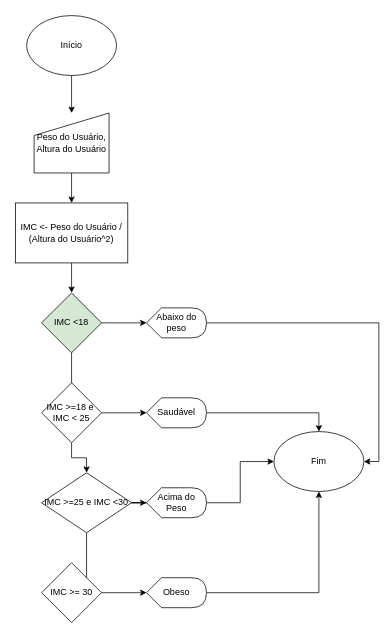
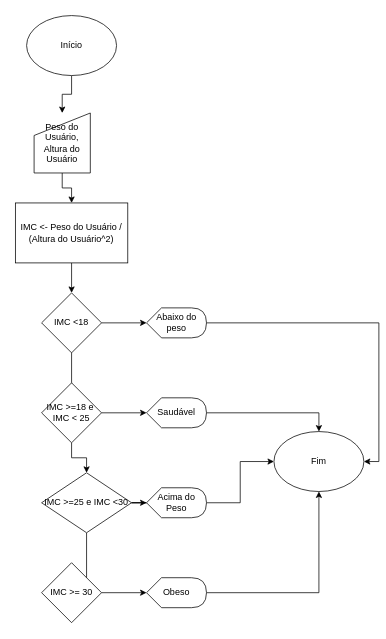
  <mxCell id="0" />
  <mxCell id="1" parent="0" />
  <mxCell id="2" value="" style="edgeStyle=orthogonalEdgeStyle;rounded=0;orthogonalLoop=1;jettySize=auto;html=1;" edge="1" parent="1" source="3" target="5"><mxGeometry relative="1" as="geometry" /></mxCell>
  <mxCell id="3" value="Início" style="ellipse;whiteSpace=wrap;html=1;" vertex="1" parent="1"><mxGeometry x="35" y="20" width="120" height="80" as="geometry" /></mxCell>
  <mxCell id="4" value="" style="edgeStyle=orthogonalEdgeStyle;rounded=0;orthogonalLoop=1;jettySize=auto;html=1;" edge="1" parent="1" source="5" target="7"><mxGeometry relative="1" as="geometry" /></mxCell>
- <mxCell id="5" value="Peso do Usuário,&lt;br&gt;Altura do Usuário" style="shape=manualInput;whiteSpace=wrap;html=1;" vertex="1" parent="1"><mxGeometry x="45" y="150" width="100" height="80" as="geometry" /></mxCell>
+ <mxCell id="5" value="Peso do Usuário,&lt;br&gt;Altura do Usuário" style="shape=manualInput;whiteSpace=wrap;html=1;" vertex="1" parent="1"><mxGeometry x="45" y="150" width="75" height="80" as="geometry" /></mxCell>
  <mxCell id="6" value="" style="edgeStyle=orthogonalEdgeStyle;rounded=0;orthogonalLoop=1;jettySize=auto;html=1;" edge="1" parent="1" source="7" target="10"><mxGeometry relative="1" as="geometry" /></mxCell>
  <mxCell id="7" value="IMC &amp;lt;- Peso do Usuário / (Altura do Usuário^2)" style="whiteSpace=wrap;html=1;" vertex="1" parent="1"><mxGeometry x="20" y="270" width="150" height="80" as="geometry" /></mxCell>
  <mxCell id="8" value="" style="edgeStyle=orthogonalEdgeStyle;rounded=0;orthogonalLoop=1;jettySize=auto;html=1;" edge="1" parent="1" source="10" target="12"><mxGeometry relative="1" as="geometry" /></mxCell>
  <mxCell id="9" value="" style="edgeStyle=orthogonalEdgeStyle;rounded=0;orthogonalLoop=1;jettySize=auto;html=1;" edge="1" parent="1" source="10"><mxGeometry relative="1" as="geometry"><mxPoint x="95" y="550" as="targetPoint" /></mxGeometry></mxCell>
- <mxCell id="10" value="IMC &amp;lt;18" style="rhombus;whiteSpace=wrap;html=1;fillColor=#d5e8d4;" vertex="1" parent="1"><mxGeometry x="55" y="390" width="80" height="80" as="geometry" /></mxCell>
+ <mxCell id="10" value="IMC &amp;lt;18" style="rhombus;whiteSpace=wrap;html=1;" vertex="1" parent="1"><mxGeometry x="55" y="390" width="80" height="80" as="geometry" /></mxCell>
  <mxCell id="11" style="edgeStyle=orthogonalEdgeStyle;rounded=0;orthogonalLoop=1;jettySize=auto;html=1;entryX=1;entryY=0.5;entryDx=0;entryDy=0;" edge="1" parent="1" source="12" target="27"><mxGeometry relative="1" as="geometry" /></mxCell>
  <mxCell id="12" value="Abaixo do peso" style="shape=display;whiteSpace=wrap;html=1;" vertex="1" parent="1"><mxGeometry x="195" y="410" width="80" height="40" as="geometry" /></mxCell>
  <mxCell id="13" value="" style="edgeStyle=orthogonalEdgeStyle;rounded=0;orthogonalLoop=1;jettySize=auto;html=1;" edge="1" parent="1" source="15" target="18"><mxGeometry relative="1" as="geometry" /></mxCell>
  <mxCell id="14" style="edgeStyle=orthogonalEdgeStyle;rounded=0;orthogonalLoop=1;jettySize=auto;html=1;entryX=0;entryY=0.5;entryDx=0;entryDy=0;entryPerimeter=0;" edge="1" parent="1" source="15" target="24"><mxGeometry relative="1" as="geometry" /></mxCell>
  <mxCell id="15" value="IMC &amp;gt;=18 e&amp;nbsp;&lt;br&gt;IMC &amp;lt; 25" style="rhombus;whiteSpace=wrap;html=1;" vertex="1" parent="1"><mxGeometry x="55" y="510" width="80" height="80" as="geometry" /></mxCell>
  <mxCell id="16" value="" style="edgeStyle=orthogonalEdgeStyle;rounded=0;orthogonalLoop=1;jettySize=auto;html=1;" edge="1" parent="1" source="18" target="20"><mxGeometry relative="1" as="geometry" /></mxCell>
  <mxCell id="17" value="" style="edgeStyle=orthogonalEdgeStyle;rounded=0;orthogonalLoop=1;jettySize=auto;html=1;" edge="1" parent="1" source="18"><mxGeometry relative="1" as="geometry"><mxPoint x="95" y="830" as="targetPoint" /></mxGeometry></mxCell>
  <mxCell id="18" value="IMC &amp;gt;=25 e IMC &amp;lt;30" style="rhombus;whiteSpace=wrap;html=1;" vertex="1" parent="1"><mxGeometry x="55" y="630" width="120" height="80" as="geometry" /></mxCell>
  <mxCell id="19" style="edgeStyle=orthogonalEdgeStyle;rounded=0;orthogonalLoop=1;jettySize=auto;html=1;entryX=0;entryY=0.5;entryDx=0;entryDy=0;" edge="1" parent="1" source="20" target="27"><mxGeometry relative="1" as="geometry" /></mxCell>
  <mxCell id="20" value="Acima do Peso" style="shape=display;whiteSpace=wrap;html=1;" vertex="1" parent="1"><mxGeometry x="195" y="650" width="80" height="40" as="geometry" /></mxCell>
  <mxCell id="21" style="edgeStyle=orthogonalEdgeStyle;rounded=0;orthogonalLoop=1;jettySize=auto;html=1;entryX=0;entryY=0.5;entryDx=0;entryDy=0;entryPerimeter=0;" edge="1" parent="1" source="22" target="26"><mxGeometry relative="1" as="geometry" /></mxCell>
  <mxCell id="22" value="IMC &amp;gt;= 30" style="rhombus;whiteSpace=wrap;html=1;" vertex="1" parent="1"><mxGeometry x="55" y="750" width="80" height="80" as="geometry" /></mxCell>
  <mxCell id="23" style="edgeStyle=orthogonalEdgeStyle;rounded=0;orthogonalLoop=1;jettySize=auto;html=1;entryX=0.5;entryY=0;entryDx=0;entryDy=0;" edge="1" parent="1" source="24" target="27"><mxGeometry relative="1" as="geometry" /></mxCell>
  <mxCell id="24" value="Saudável" style="shape=display;whiteSpace=wrap;html=1;" vertex="1" parent="1"><mxGeometry x="195" y="530" width="80" height="40" as="geometry" /></mxCell>
  <mxCell id="25" style="edgeStyle=orthogonalEdgeStyle;rounded=0;orthogonalLoop=1;jettySize=auto;html=1;entryX=0.5;entryY=1;entryDx=0;entryDy=0;" edge="1" parent="1" source="26" target="27"><mxGeometry relative="1" as="geometry" /></mxCell>
  <mxCell id="26" value="Obeso" style="shape=display;whiteSpace=wrap;html=1;" vertex="1" parent="1"><mxGeometry x="195" y="770" width="80" height="40" as="geometry" /></mxCell>
  <mxCell id="27" value="Fim" style="ellipse;whiteSpace=wrap;html=1;" vertex="1" parent="1"><mxGeometry x="365" y="575" width="120" height="80" as="geometry" /></mxCell>
